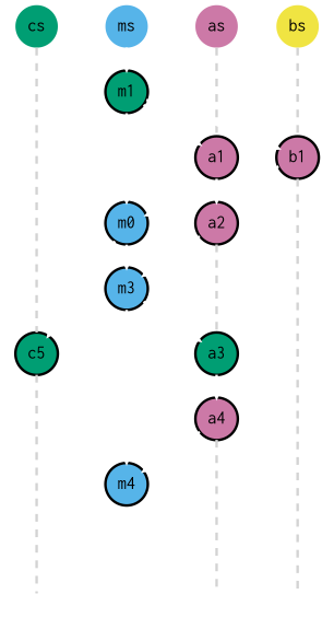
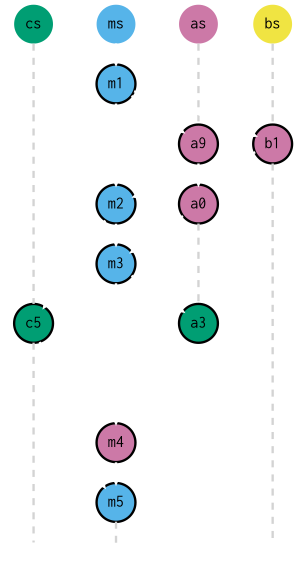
  digraph {
    nodesep=0.2
    rankdir=TB
    ranksep=0.25
    node [color=black fillcolor="#56B4E9" fixedsize=false fontcolor=black fontname=Inconsolata group=main margin=0.05 penwidth=2 shape=circle style=filled]
    edge [arrowhead=vee color=white penwidth=2]
    n1 [fillcolor=none fontcolor=white height=0 label="dev/gfdl" penwidth=0 shape=none width=0]
    n2 [fillcolor=none fontcolor=white group=a height=0 label="user/a" penwidth=0 shape=none width=0]
    n3 [fillcolor=none fontcolor=white group=b height=0 label="user/b" penwidth=0 shape=none width=0]
    n4 [fillcolor=none fontcolor=white group=c height=0 label="user/c" penwidth=0 shape=none width=0]
    ms [height=0 penwidth=0 width=0]
    as [fillcolor="#CC79A7" group=a height=0 penwidth=0 width=0]
    bs [fillcolor="#F0E442" group=b height=0 penwidth=0 width=0]
    cs [fillcolor="#009E73" group=c height=0 penwidth=0 width=0]
-   m1 [fillcolor="#009E73" height=0.2 width=0.2]
-   a1 [fillcolor="#CC79A7" group=a height=0.2 width=0.2]
+   m1 [height=0.2 width=0.2]
+   a1 [fillcolor="#CC79A7" group=a height=0.2 width=0.2 label=a9]
    b1 [fillcolor="#CC79A7" group=b height=0.2 width=0.2]
    n12 [fillcolor="#009E73" group=c height=0.2 label=c5 width=0.2]
-   m2 [height=0.2 width=0.2 label=m0]
+   m2 [height=0.2 width=0.2]
    m3 [height=0.2 width=0.2]
-   a2 [fillcolor="#CC79A7" group=a height=0.2 width=0.2]
-   m4 [height=0.2 width=0.2]
+   a2 [fillcolor="#CC79A7" group=a height=0.2 width=0.2 label=a0]
+   m4 [fillcolor="#CC79A7" height=0.2 width=0.2]
    a3 [fillcolor="#009E73" group=a height=0.2 width=0.2]
-   a4 [fillcolor="#CC79A7" group=a height=0.2 width=0.2]
+   m5 [height=0.2 width=0.2]
    subgraph sub_1 {
      rank=sink
      n1
    }
    subgraph sub_2 {
      rank=sink
      n2
    }
    subgraph sub_3 {
      rank=sink
      n3
    }
    subgraph sub_4 {
      rank=sink
      n4
    }
    subgraph sub_5 {
      rank=source
      ms
    }
    subgraph sub_6 {
      rank=source
      as
    }
    subgraph sub_7 {
      rank=source
      bs
    }
    subgraph sub_8 {
      rank=source
      cs
    }
    ms -> m1
    as -> a1 [arrowhead=none color=lightgray style=dashed]
    bs -> b1 [arrowhead=none color=lightgray style=dashed]
    cs -> n12 [arrowhead=none color=lightgray style=dashed]
    m1 -> a1
    m1 -> b1
    m1 -> m2
    a1 -> a2
    b1 -> n3 [arrowhead=none color=lightgray style=dashed]
    b1 -> m2
    n12 -> n4 [arrowhead=none color=lightgray style=dashed]
+   n12 -> m5
    m2 -> n12
    m2 -> m3
    m3 -> m4
    m3 -> a3
    a2 -> m3
    a2 -> a3 [arrowhead=none color=lightgray style=dashed]
-   a3 -> a4
-   a4 -> n2 [arrowhead=none color=lightgray style=dashed]
-   a4 -> m4
+   m4 -> m5
+   m5 -> n1 [arrowhead=none color=lightgray style=dashed]
  }
